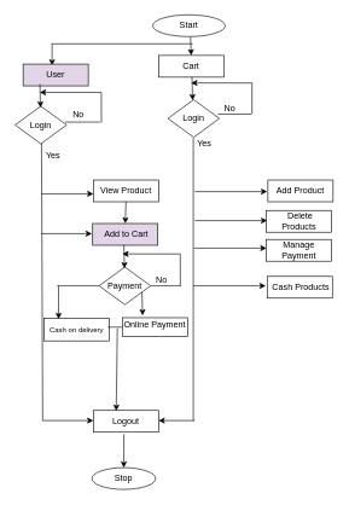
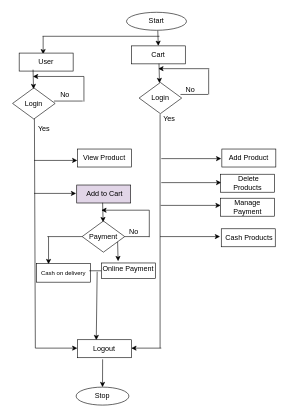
  <mxCell id="0" />
  <mxCell id="1" parent="0" />
  <mxCell id="2" value="Start" style="ellipse;whiteSpace=wrap;html=1;" parent="1" vertex="1"><mxGeometry x="210" y="20" width="100" height="30" as="geometry" /></mxCell>
  <mxCell id="3" value="" style="endArrow=classic;html=1;rounded=0;exitX=0.368;exitY=1.021;exitDx=0;exitDy=0;exitPerimeter=0;entryX=0.5;entryY=0;entryDx=0;entryDy=0;" parent="1" target="4" edge="1"><mxGeometry width="50" height="50" relative="1" as="geometry"><mxPoint x="262.16" y="50.63" as="sourcePoint" /><mxPoint x="270.328" y="80" as="targetPoint" /></mxGeometry></mxCell>
  <mxCell id="4" value="Cart" style="rounded=0;whiteSpace=wrap;html=1;" parent="1" vertex="1"><mxGeometry x="218" y="76" width="90" height="30" as="geometry" /></mxCell>
  <mxCell id="5" value="" style="endArrow=classic;html=1;rounded=0;exitX=0.368;exitY=1.021;exitDx=0;exitDy=0;exitPerimeter=0;" parent="1" edge="1"><mxGeometry width="50" height="50" relative="1" as="geometry"><mxPoint x="264.16" y="105.63" as="sourcePoint" /><mxPoint x="265" y="138" as="targetPoint" /></mxGeometry></mxCell>
  <mxCell id="6" value="Login" style="rhombus;whiteSpace=wrap;html=1;" parent="1" vertex="1"><mxGeometry x="231" y="137" width="71" height="52" as="geometry" /></mxCell>
  <mxCell id="7" value="" style="endArrow=none;html=1;rounded=0;" parent="1" edge="1"><mxGeometry width="50" height="50" relative="1" as="geometry"><mxPoint x="266" y="580" as="sourcePoint" /><mxPoint x="266" y="190" as="targetPoint" /></mxGeometry></mxCell>
  <mxCell id="8" value="" style="endArrow=none;html=1;rounded=0;" parent="1" edge="1"><mxGeometry width="50" height="50" relative="1" as="geometry"><mxPoint x="300" y="157" as="sourcePoint" /><mxPoint x="346" y="157" as="targetPoint" /></mxGeometry></mxCell>
  <mxCell id="9" value="" style="endArrow=classic;html=1;rounded=0;" parent="1" edge="1"><mxGeometry width="50" height="50" relative="1" as="geometry"><mxPoint x="348" y="114" as="sourcePoint" /><mxPoint x="263" y="114" as="targetPoint" /></mxGeometry></mxCell>
  <mxCell id="10" value="" style="endArrow=none;html=1;rounded=0;" parent="1" edge="1"><mxGeometry width="50" height="50" relative="1" as="geometry"><mxPoint x="347" y="157" as="sourcePoint" /><mxPoint x="347" y="115" as="targetPoint" /></mxGeometry></mxCell>
  <mxCell id="11" value="No" style="text;html=1;align=center;verticalAlign=middle;resizable=0;points=[];autosize=1;strokeColor=none;fillColor=none;" parent="1" vertex="1"><mxGeometry x="301" y="139" width="30" height="20" as="geometry" /></mxCell>
  <mxCell id="12" value="Yes" style="text;html=1;align=center;verticalAlign=middle;resizable=0;points=[];autosize=1;strokeColor=none;fillColor=none;" parent="1" vertex="1"><mxGeometry x="261" y="188" width="40" height="20" as="geometry" /></mxCell>
  <mxCell id="13" value="" style="endArrow=classic;html=1;rounded=0;" parent="1" edge="1"><mxGeometry width="50" height="50" relative="1" as="geometry"><mxPoint x="268" y="264" as="sourcePoint" /><mxPoint x="368" y="264" as="targetPoint" /></mxGeometry></mxCell>
  <mxCell id="14" value="" style="endArrow=classic;html=1;rounded=0;" parent="1" edge="1"><mxGeometry width="50" height="50" relative="1" as="geometry"><mxPoint x="268" y="304" as="sourcePoint" /><mxPoint x="368" y="304" as="targetPoint" /></mxGeometry></mxCell>
  <mxCell id="15" value="" style="endArrow=classic;html=1;rounded=0;" parent="1" edge="1"><mxGeometry width="50" height="50" relative="1" as="geometry"><mxPoint x="267" y="342" as="sourcePoint" /><mxPoint x="367" y="342" as="targetPoint" /></mxGeometry></mxCell>
  <mxCell id="16" value="Add Product" style="rounded=0;whiteSpace=wrap;html=1;" parent="1" vertex="1"><mxGeometry x="369" y="248" width="90" height="30" as="geometry" /></mxCell>
  <mxCell id="17" value="Manage Payment" style="rounded=0;whiteSpace=wrap;html=1;" parent="1" vertex="1"><mxGeometry x="367" y="330" width="90" height="30" as="geometry" /></mxCell>
  <mxCell id="18" value="" style="endArrow=none;html=1;rounded=0;" parent="1" edge="1"><mxGeometry width="50" height="50" relative="1" as="geometry"><mxPoint x="70" y="60" as="sourcePoint" /><mxPoint x="265" y="60" as="targetPoint" /></mxGeometry></mxCell>
  <mxCell id="19" value="" style="endArrow=classic;html=1;rounded=0;" parent="1" edge="1"><mxGeometry width="50" height="50" relative="1" as="geometry"><mxPoint x="71" y="60" as="sourcePoint" /><mxPoint x="71" y="90" as="targetPoint" /></mxGeometry></mxCell>
- <mxCell id="20" value="User" style="rounded=0;whiteSpace=wrap;html=1;fillColor=#e1d5e7;" parent="1" vertex="1"><mxGeometry x="31" y="88" width="90" height="30" as="geometry" /></mxCell>
+ <mxCell id="20" value="User" style="rounded=0;whiteSpace=wrap;html=1;" parent="1" vertex="1"><mxGeometry x="31" y="88" width="90" height="30" as="geometry" /></mxCell>
  <mxCell id="21" value="Login" style="rhombus;whiteSpace=wrap;html=1;" parent="1" vertex="1"><mxGeometry x="20" y="146" width="71" height="52" as="geometry" /></mxCell>
  <mxCell id="22" value="" style="endArrow=none;html=1;rounded=0;" parent="1" edge="1"><mxGeometry width="50" height="50" relative="1" as="geometry"><mxPoint x="89" y="168" as="sourcePoint" /><mxPoint x="137" y="168" as="targetPoint" /></mxGeometry></mxCell>
  <mxCell id="23" value="" style="endArrow=classic;html=1;rounded=0;" parent="1" edge="1"><mxGeometry width="50" height="50" relative="1" as="geometry"><mxPoint x="139" y="127" as="sourcePoint" /><mxPoint x="54" y="127" as="targetPoint" /></mxGeometry></mxCell>
  <mxCell id="24" value="" style="endArrow=none;html=1;rounded=0;" parent="1" edge="1"><mxGeometry width="50" height="50" relative="1" as="geometry"><mxPoint x="139" y="169" as="sourcePoint" /><mxPoint x="139" y="127" as="targetPoint" /></mxGeometry></mxCell>
  <mxCell id="25" value="No" style="text;html=1;align=center;verticalAlign=middle;resizable=0;points=[];autosize=1;strokeColor=none;fillColor=none;" parent="1" vertex="1"><mxGeometry x="92" y="148" width="30" height="20" as="geometry" /></mxCell>
  <mxCell id="26" value="Yes" style="text;html=1;align=center;verticalAlign=middle;resizable=0;points=[];autosize=1;strokeColor=none;fillColor=none;" parent="1" vertex="1"><mxGeometry x="52" y="204" width="40" height="20" as="geometry" /></mxCell>
  <mxCell id="27" value="" style="endArrow=classic;html=1;rounded=0;" parent="1" edge="1"><mxGeometry width="50" height="50" relative="1" as="geometry"><mxPoint x="56" y="267" as="sourcePoint" /><mxPoint x="128" y="267" as="targetPoint" /></mxGeometry></mxCell>
  <mxCell id="28" value="" style="endArrow=classic;html=1;rounded=0;" parent="1" edge="1"><mxGeometry width="50" height="50" relative="1" as="geometry"><mxPoint x="56" y="322" as="sourcePoint" /><mxPoint x="126" y="322" as="targetPoint" /></mxGeometry></mxCell>
  <mxCell id="29" value="View Product" style="rounded=0;whiteSpace=wrap;html=1;" parent="1" vertex="1"><mxGeometry x="128" y="248" width="90" height="30" as="geometry" /></mxCell>
  <mxCell id="30" value="&amp;nbsp;Add to Cart" style="rounded=0;whiteSpace=wrap;html=1;fillColor=#e1d5e7;" parent="1" vertex="1"><mxGeometry x="127" y="308" width="90" height="30" as="geometry" /></mxCell>
  <mxCell id="31" value="" style="endArrow=classic;html=1;rounded=0;exitX=0.368;exitY=1.021;exitDx=0;exitDy=0;exitPerimeter=0;" parent="1" edge="1"><mxGeometry width="50" height="50" relative="1" as="geometry"><mxPoint x="54.16" y="115.63" as="sourcePoint" /><mxPoint x="55" y="148" as="targetPoint" /></mxGeometry></mxCell>
  <mxCell id="32" value="" style="endArrow=none;html=1;rounded=0;entryX=-0.014;entryY=-0.18;entryDx=0;entryDy=0;entryPerimeter=0;" parent="1" edge="1"><mxGeometry width="50" height="50" relative="1" as="geometry"><mxPoint x="58" y="580" as="sourcePoint" /><mxPoint x="56.44" y="197.4" as="targetPoint" /></mxGeometry></mxCell>
  <mxCell id="33" value="Payment" style="rhombus;whiteSpace=wrap;html=1;" parent="1" vertex="1"><mxGeometry x="136" y="368" width="71" height="52" as="geometry" /></mxCell>
  <mxCell id="34" value="" style="endArrow=classic;html=1;rounded=0;exitX=0.368;exitY=1.021;exitDx=0;exitDy=0;exitPerimeter=0;" parent="1" edge="1"><mxGeometry width="50" height="50" relative="1" as="geometry"><mxPoint x="170.16" y="337.63" as="sourcePoint" /><mxPoint x="171" y="370" as="targetPoint" /></mxGeometry></mxCell>
  <mxCell id="35" value="" style="endArrow=none;html=1;rounded=0;exitX=1;exitY=0.5;exitDx=0;exitDy=0;" parent="1" source="33" edge="1"><mxGeometry width="50" height="50" relative="1" as="geometry"><mxPoint x="48" y="260" as="sourcePoint" /><mxPoint x="248" y="394" as="targetPoint" /></mxGeometry></mxCell>
  <mxCell id="36" value="" style="endArrow=none;html=1;rounded=0;" parent="1" edge="1"><mxGeometry width="50" height="50" relative="1" as="geometry"><mxPoint x="248" y="350" as="sourcePoint" /><mxPoint x="248" y="395" as="targetPoint" /></mxGeometry></mxCell>
  <mxCell id="37" value="" style="endArrow=classic;html=1;rounded=0;" parent="1" edge="1"><mxGeometry width="50" height="50" relative="1" as="geometry"><mxPoint x="248" y="350" as="sourcePoint" /><mxPoint x="168" y="350" as="targetPoint" /></mxGeometry></mxCell>
  <mxCell id="38" value="No" style="text;html=1;align=center;verticalAlign=middle;resizable=0;points=[];autosize=1;strokeColor=none;fillColor=none;" parent="1" vertex="1"><mxGeometry x="207" y="377" width="30" height="20" as="geometry" /></mxCell>
  <mxCell id="39" value="" style="endArrow=classic;html=1;rounded=0;exitX=0.368;exitY=1.021;exitDx=0;exitDy=0;exitPerimeter=0;" parent="1" edge="1"><mxGeometry width="50" height="50" relative="1" as="geometry"><mxPoint x="195.16" y="402.63" as="sourcePoint" /><mxPoint x="196" y="435" as="targetPoint" /></mxGeometry></mxCell>
  <mxCell id="40" value="&lt;div style=&quot;line-height: 40%;&quot;&gt;&lt;span style=&quot;background-color: initial;&quot;&gt;&lt;font style=&quot;font-size: 12px;&quot;&gt;Online Payment&lt;/font&gt;&lt;/span&gt;&lt;/div&gt;&lt;div style=&quot;line-height: 40%;&quot;&gt;&lt;br&gt;&lt;/div&gt;" style="rounded=0;whiteSpace=wrap;html=1;align=center;" parent="1" vertex="1"><mxGeometry x="168" y="438" width="90" height="26" as="geometry" /></mxCell>
  <mxCell id="41" value="" style="endArrow=classic;html=1;rounded=0;exitX=0.368;exitY=1.021;exitDx=0;exitDy=0;exitPerimeter=0;entryX=0.351;entryY=0.02;entryDx=0;entryDy=0;entryPerimeter=0;" parent="1" target="43" edge="1"><mxGeometry width="50" height="50" relative="1" as="geometry"><mxPoint x="161.08" y="452.63" as="sourcePoint" /><mxPoint x="159.92" y="537" as="targetPoint" /></mxGeometry></mxCell>
  <mxCell id="42" value="" style="endArrow=classic;html=1;rounded=0;" parent="1" edge="1"><mxGeometry width="50" height="50" relative="1" as="geometry"><mxPoint x="58" y="580" as="sourcePoint" /><mxPoint x="128" y="580" as="targetPoint" /></mxGeometry></mxCell>
  <mxCell id="43" value="Logout" style="rounded=0;whiteSpace=wrap;html=1;" parent="1" vertex="1"><mxGeometry x="128" y="566" width="90" height="30" as="geometry" /></mxCell>
  <mxCell id="44" value="" style="endArrow=classic;html=1;rounded=0;" parent="1" edge="1"><mxGeometry width="50" height="50" relative="1" as="geometry"><mxPoint x="268" y="580" as="sourcePoint" /><mxPoint x="218" y="580" as="targetPoint" /></mxGeometry></mxCell>
  <mxCell id="45" value="" style="endArrow=classic;html=1;rounded=0;exitX=0.368;exitY=1.021;exitDx=0;exitDy=0;exitPerimeter=0;" parent="1" target="46" edge="1"><mxGeometry width="50" height="50" relative="1" as="geometry"><mxPoint x="170.16" y="598.63" as="sourcePoint" /><mxPoint x="171" y="631" as="targetPoint" /></mxGeometry></mxCell>
  <mxCell id="46" value="Stop" style="ellipse;whiteSpace=wrap;html=1;" parent="1" vertex="1"><mxGeometry x="126" y="645" width="88" height="30" as="geometry" /></mxCell>
  <mxCell id="47" value="&amp;nbsp;Delete Products" style="rounded=0;whiteSpace=wrap;html=1;" parent="1" vertex="1"><mxGeometry x="367" y="290" width="90" height="30" as="geometry" /></mxCell>
  <mxCell id="48" value="&amp;nbsp;Cash Products" style="rounded=0;whiteSpace=wrap;html=1;" parent="1" vertex="1"><mxGeometry x="368" y="381" width="90" height="30" as="geometry" /></mxCell>
  <mxCell id="49" value="" style="endArrow=classic;html=1;rounded=0;" parent="1" edge="1"><mxGeometry width="50" height="50" relative="1" as="geometry"><mxPoint x="266" y="394" as="sourcePoint" /><mxPoint x="366" y="394" as="targetPoint" /></mxGeometry></mxCell>
- <mxCell id="50" value="" style="endArrow=classic;html=1;rounded=0;exitX=0.5;exitY=1;exitDx=0;exitDy=0;entryX=0.5;entryY=0;entryDx=0;entryDy=0;" parent="1" source="29" target="30" edge="1"><mxGeometry width="50" height="50" relative="1" as="geometry"><mxPoint x="38" y="330" as="sourcePoint" /><mxPoint x="88" y="280" as="targetPoint" /></mxGeometry></mxCell>
  <mxCell id="51" value="" style="endArrow=none;html=1;rounded=0;entryX=0;entryY=0.5;entryDx=0;entryDy=0;" edge="1" parent="1" target="33"><mxGeometry width="50" height="50" relative="1" as="geometry"><mxPoint x="78" y="394" as="sourcePoint" /><mxPoint x="98" y="390" as="targetPoint" /></mxGeometry></mxCell>
  <mxCell id="52" value="" style="endArrow=classic;html=1;rounded=0;" edge="1" parent="1"><mxGeometry width="50" height="50" relative="1" as="geometry"><mxPoint x="80" y="394" as="sourcePoint" /><mxPoint x="80" y="440" as="targetPoint" /></mxGeometry></mxCell>
  <mxCell id="53" value="&lt;div style=&quot;line-height: 40%;&quot;&gt;&lt;font style=&quot;font-size: 10px;&quot;&gt;Cash on delivery&lt;/font&gt;&lt;/div&gt;" style="rounded=0;whiteSpace=wrap;html=1;align=center;" vertex="1" parent="1"><mxGeometry x="60" y="439" width="90" height="31" as="geometry" /></mxCell>
  <mxCell id="54" value="" style="endArrow=none;html=1;rounded=0;fontSize=10;entryX=0;entryY=0.5;entryDx=0;entryDy=0;" edge="1" parent="1" target="40"><mxGeometry width="50" height="50" relative="1" as="geometry"><mxPoint x="148" y="451" as="sourcePoint" /><mxPoint x="98" y="390" as="targetPoint" /></mxGeometry></mxCell>
